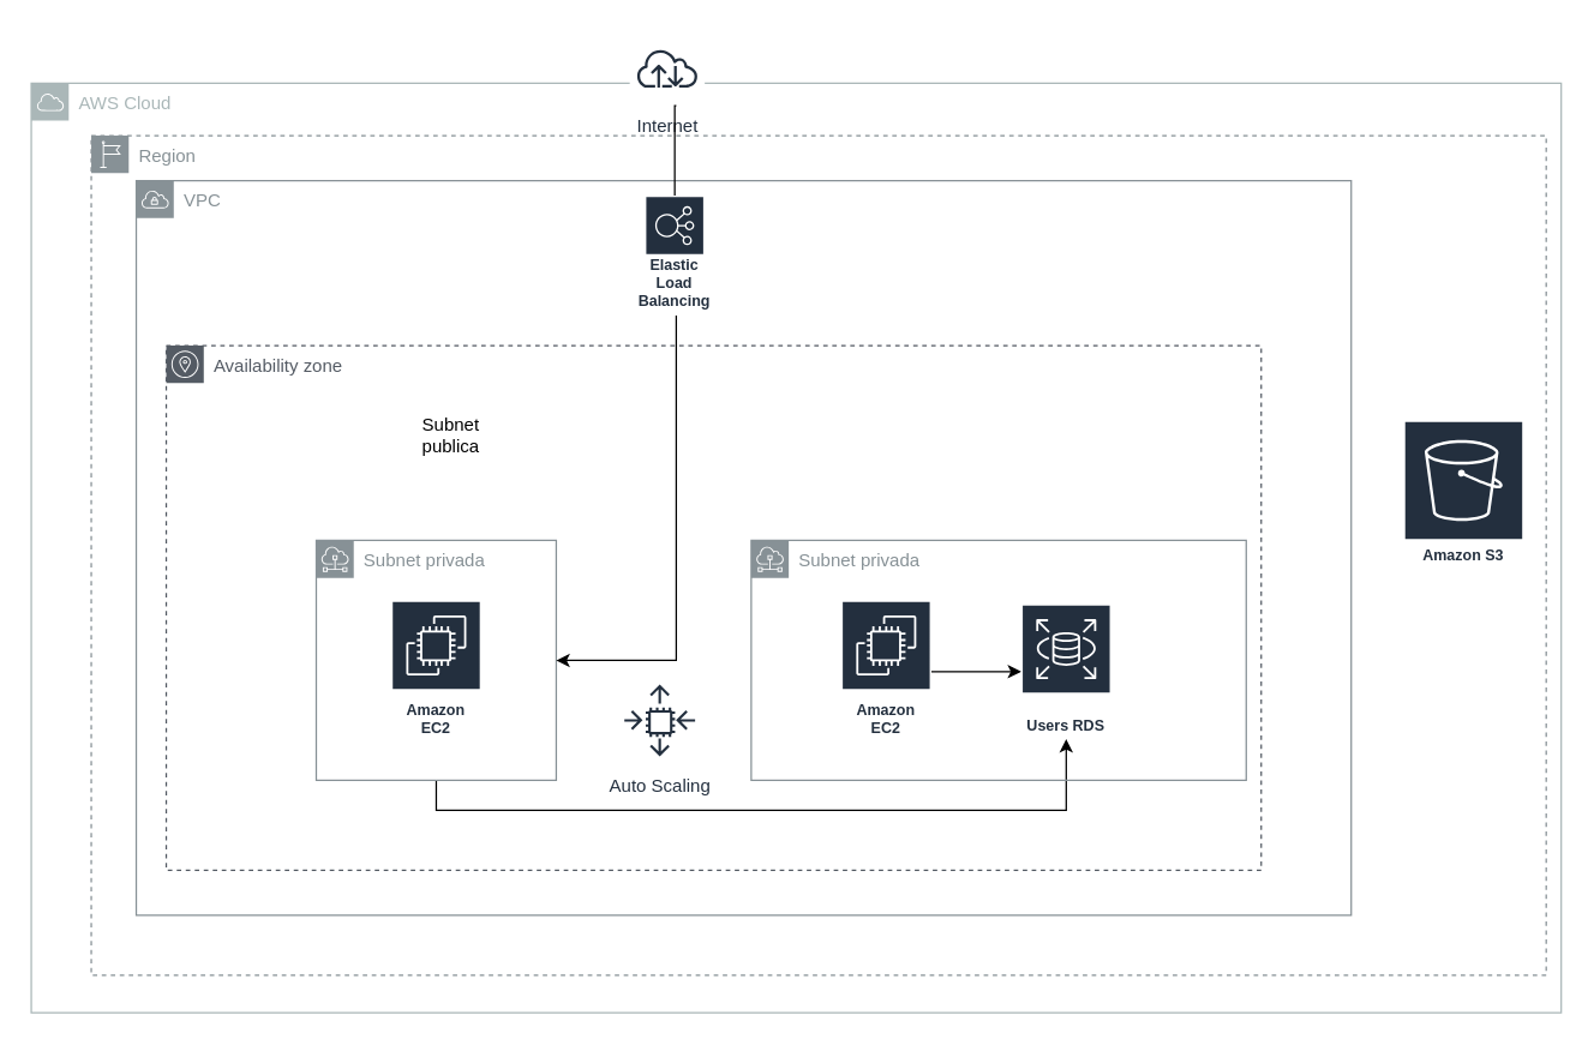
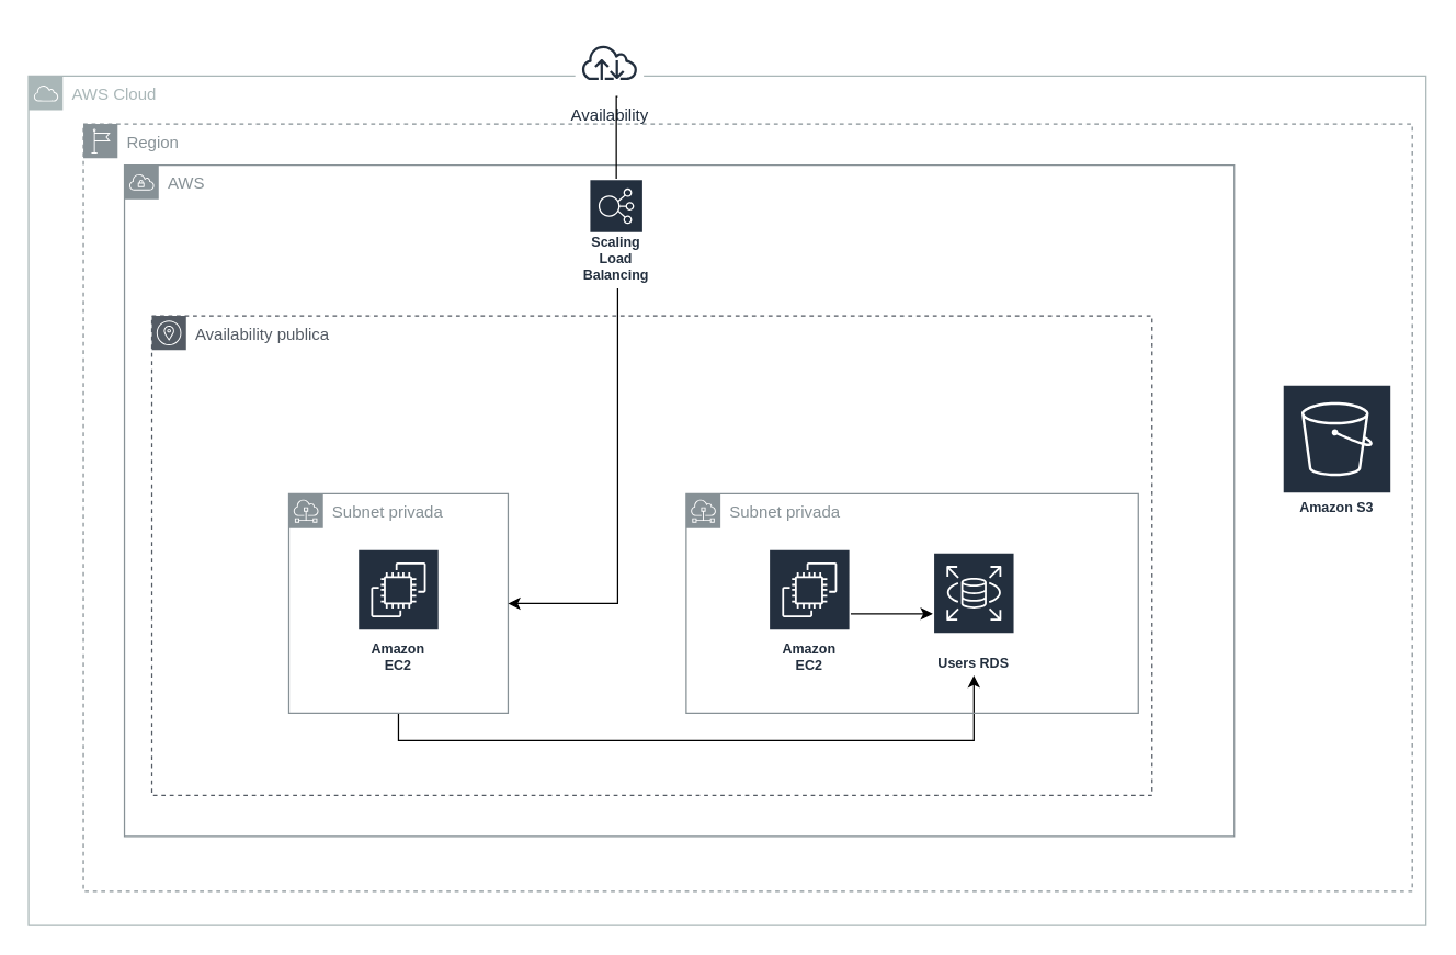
  <mxCell id="0" />
  <mxCell id="1" parent="0" />
  <mxCell id="2" value="Region" style="sketch=0;outlineConnect=0;gradientColor=none;html=1;whiteSpace=wrap;fontSize=12;fontStyle=0;shape=mxgraph.aws4.group;grIcon=mxgraph.aws4.group_region;strokeColor=#879196;fillColor=none;verticalAlign=top;align=left;spacingLeft=30;fontColor=#879196;dashed=1;" vertex="1" parent="1"><mxGeometry x="60" y="90" width="970" height="560" as="geometry" /></mxCell>
- <mxCell id="3" value="VPC" style="sketch=0;outlineConnect=0;gradientColor=none;html=1;whiteSpace=wrap;fontSize=12;fontStyle=0;shape=mxgraph.aws4.group;grIcon=mxgraph.aws4.group_vpc;strokeColor=#879196;fillColor=none;verticalAlign=top;align=left;spacingLeft=30;fontColor=#879196;dashed=0;" vertex="1" parent="1"><mxGeometry x="90" y="120" width="810" height="490" as="geometry" /></mxCell>
+ <mxCell id="3" value="AWS" style="sketch=0;outlineConnect=0;gradientColor=none;html=1;whiteSpace=wrap;fontSize=12;fontStyle=0;shape=mxgraph.aws4.group;grIcon=mxgraph.aws4.group_vpc;strokeColor=#879196;fillColor=none;verticalAlign=top;align=left;spacingLeft=30;fontColor=#879196;dashed=0;" vertex="1" parent="1"><mxGeometry x="90" y="120" width="810" height="490" as="geometry" /></mxCell>
  <mxCell id="4" value="AWS Cloud" style="sketch=0;outlineConnect=0;gradientColor=none;html=1;whiteSpace=wrap;fontSize=12;fontStyle=0;shape=mxgraph.aws4.group;grIcon=mxgraph.aws4.group_aws_cloud;strokeColor=#AAB7B8;fillColor=none;verticalAlign=top;align=left;spacingLeft=30;fontColor=#AAB7B8;dashed=0;" vertex="1" parent="1"><mxGeometry x="20" y="55" width="1020" height="620" as="geometry" /></mxCell>
- <mxCell id="5" value="Availability zone" style="sketch=0;outlineConnect=0;gradientColor=none;html=1;whiteSpace=wrap;fontSize=12;fontStyle=0;shape=mxgraph.aws4.group;grIcon=mxgraph.aws4.group_availability_zone;strokeColor=#545B64;fillColor=none;verticalAlign=top;align=left;spacingLeft=30;fontColor=#545B64;dashed=1;" vertex="1" parent="1"><mxGeometry x="110" y="230" width="730" height="350" as="geometry" /></mxCell>
+ <mxCell id="5" value="Availability publica" style="sketch=0;outlineConnect=0;gradientColor=none;html=1;whiteSpace=wrap;fontSize=12;fontStyle=0;shape=mxgraph.aws4.group;grIcon=mxgraph.aws4.group_availability_zone;strokeColor=#545B64;fillColor=none;verticalAlign=top;align=left;spacingLeft=30;fontColor=#545B64;dashed=1;" vertex="1" parent="1"><mxGeometry x="110" y="230" width="730" height="350" as="geometry" /></mxCell>
  <mxCell id="6" style="edgeStyle=orthogonalEdgeStyle;rounded=0;orthogonalLoop=1;jettySize=auto;html=1;" edge="1" parent="1" source="7" target="13"><mxGeometry relative="1" as="geometry"><Array as="points"><mxPoint x="290" y="540" /><mxPoint x="710" y="540" /></Array></mxGeometry></mxCell>
  <mxCell id="7" value="Subnet privada" style="sketch=0;outlineConnect=0;gradientColor=none;html=1;whiteSpace=wrap;fontSize=12;fontStyle=0;shape=mxgraph.aws4.group;grIcon=mxgraph.aws4.group_subnet;strokeColor=#879196;fillColor=none;verticalAlign=top;align=left;spacingLeft=30;fontColor=#879196;dashed=0;" vertex="1" parent="1"><mxGeometry x="210" y="360" width="160" height="160" as="geometry" /></mxCell>
  <mxCell id="8" value="Subnet privada&lt;br&gt;" style="sketch=0;outlineConnect=0;gradientColor=none;html=1;whiteSpace=wrap;fontSize=12;fontStyle=0;shape=mxgraph.aws4.group;grIcon=mxgraph.aws4.group_subnet;strokeColor=#879196;fillColor=none;verticalAlign=top;align=left;spacingLeft=30;fontColor=#879196;dashed=0;" vertex="1" parent="1"><mxGeometry x="500" y="360" width="330" height="160" as="geometry" /></mxCell>
  <mxCell id="9" style="edgeStyle=orthogonalEdgeStyle;rounded=0;orthogonalLoop=1;jettySize=auto;html=1;startArrow=none;" edge="1" parent="1" source="17" target="7"><mxGeometry relative="1" as="geometry"><mxPoint x="450" y="70" as="sourcePoint" /><Array as="points"><mxPoint x="450" y="440" /></Array></mxGeometry></mxCell>
- <mxCell id="10" value="Internet" style="sketch=0;outlineConnect=0;fontColor=#232F3E;gradientColor=none;strokeColor=#232F3E;fillColor=#ffffff;dashed=0;verticalLabelPosition=bottom;verticalAlign=top;align=center;html=1;fontSize=12;fontStyle=0;aspect=fixed;shape=mxgraph.aws4.resourceIcon;resIcon=mxgraph.aws4.internet;" vertex="1" parent="1"><mxGeometry x="419" y="20" width="50" height="50" as="geometry" /></mxCell>
+ <mxCell id="10" value="Availability" style="sketch=0;outlineConnect=0;fontColor=#232F3E;gradientColor=none;strokeColor=#232F3E;fillColor=#ffffff;dashed=0;verticalLabelPosition=bottom;verticalAlign=top;align=center;html=1;fontSize=12;fontStyle=0;aspect=fixed;shape=mxgraph.aws4.resourceIcon;resIcon=mxgraph.aws4.internet;" vertex="1" parent="1"><mxGeometry x="419" y="20" width="50" height="50" as="geometry" /></mxCell>
  <mxCell id="11" value="Amazon EC2" style="sketch=0;outlineConnect=0;fontColor=#232F3E;gradientColor=none;strokeColor=#ffffff;fillColor=#232F3E;dashed=0;verticalLabelPosition=middle;verticalAlign=bottom;align=center;html=1;whiteSpace=wrap;fontSize=10;fontStyle=1;spacing=3;shape=mxgraph.aws4.productIcon;prIcon=mxgraph.aws4.ec2;" vertex="1" parent="1"><mxGeometry x="260" y="400" width="60" height="95" as="geometry" /></mxCell>
- <mxCell id="12" value="Auto Scaling" style="sketch=0;outlineConnect=0;fontColor=#232F3E;gradientColor=none;strokeColor=#232F3E;fillColor=#ffffff;dashed=0;verticalLabelPosition=bottom;verticalAlign=top;align=center;html=1;fontSize=12;fontStyle=0;aspect=fixed;shape=mxgraph.aws4.resourceIcon;resIcon=mxgraph.aws4.auto_scaling;" vertex="1" parent="1"><mxGeometry x="409" y="450" width="60" height="60" as="geometry" /></mxCell>
  <mxCell id="13" value="Users RDS" style="sketch=0;outlineConnect=0;fontColor=#232F3E;gradientColor=none;strokeColor=#ffffff;fillColor=#232F3E;dashed=0;verticalLabelPosition=middle;verticalAlign=bottom;align=center;html=1;whiteSpace=wrap;fontSize=10;fontStyle=1;spacing=3;shape=mxgraph.aws4.productIcon;prIcon=mxgraph.aws4.rds;" vertex="1" parent="1"><mxGeometry x="680" y="402.5" width="60" height="90" as="geometry" /></mxCell>
  <mxCell id="14" value="Amazon S3" style="sketch=0;outlineConnect=0;fontColor=#232F3E;gradientColor=none;strokeColor=#ffffff;fillColor=#232F3E;dashed=0;verticalLabelPosition=middle;verticalAlign=bottom;align=center;html=1;whiteSpace=wrap;fontSize=10;fontStyle=1;spacing=3;shape=mxgraph.aws4.productIcon;prIcon=mxgraph.aws4.s3;" vertex="1" parent="1"><mxGeometry x="935" y="280" width="80" height="100" as="geometry" /></mxCell>
  <mxCell id="15" style="edgeStyle=orthogonalEdgeStyle;rounded=0;orthogonalLoop=1;jettySize=auto;html=1;" edge="1" parent="1" source="16" target="13"><mxGeometry relative="1" as="geometry" /></mxCell>
  <mxCell id="16" value="Amazon EC2" style="sketch=0;outlineConnect=0;fontColor=#232F3E;gradientColor=none;strokeColor=#ffffff;fillColor=#232F3E;dashed=0;verticalLabelPosition=middle;verticalAlign=bottom;align=center;html=1;whiteSpace=wrap;fontSize=10;fontStyle=1;spacing=3;shape=mxgraph.aws4.productIcon;prIcon=mxgraph.aws4.ec2;" vertex="1" parent="1"><mxGeometry x="560" y="400" width="60" height="95" as="geometry" /></mxCell>
- <mxCell id="17" value="Elastic Load Balancing" style="sketch=0;outlineConnect=0;fontColor=#232F3E;gradientColor=none;strokeColor=#ffffff;fillColor=#232F3E;dashed=0;verticalLabelPosition=middle;verticalAlign=bottom;align=center;html=1;whiteSpace=wrap;fontSize=10;fontStyle=1;spacing=3;shape=mxgraph.aws4.productIcon;prIcon=mxgraph.aws4.elastic_load_balancing;" vertex="1" parent="1"><mxGeometry x="429" y="130" width="40" height="80" as="geometry" /></mxCell>
+ <mxCell id="17" value="Scaling Load Balancing" style="sketch=0;outlineConnect=0;fontColor=#232F3E;gradientColor=none;strokeColor=#ffffff;fillColor=#232F3E;dashed=0;verticalLabelPosition=middle;verticalAlign=bottom;align=center;html=1;whiteSpace=wrap;fontSize=10;fontStyle=1;spacing=3;shape=mxgraph.aws4.productIcon;prIcon=mxgraph.aws4.elastic_load_balancing;" vertex="1" parent="1"><mxGeometry x="429" y="130" width="40" height="80" as="geometry" /></mxCell>
  <mxCell id="18" value="" style="edgeStyle=orthogonalEdgeStyle;rounded=0;orthogonalLoop=1;jettySize=auto;html=1;endArrow=none;" edge="1" parent="1" target="17"><mxGeometry relative="1" as="geometry"><mxPoint x="450" y="70" as="sourcePoint" /><mxPoint x="404" y="295" as="targetPoint" /><Array as="points"><mxPoint x="449" y="70" /></Array></mxGeometry></mxCell>
- <mxCell id="19" value="Subnet publica" style="text;html=1;strokeColor=none;fillColor=none;align=center;verticalAlign=middle;whiteSpace=wrap;rounded=0;" vertex="1" parent="1"><mxGeometry x="270" y="275" width="60" height="30" as="geometry" /></mxCell>
